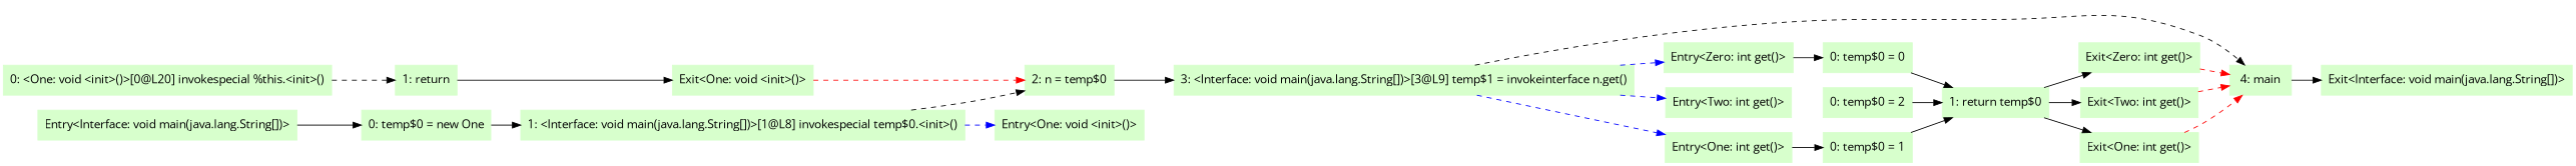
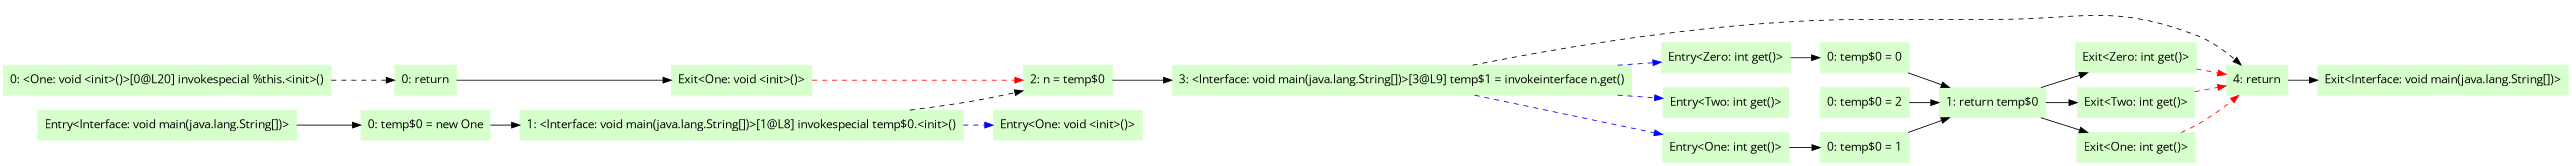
  digraph {
    fontname="Open Sans"
    rankdir=LR
    node [color=".3 .2 1.0" fontname="Open Sans" shape=box style=filled]
    edge [fontname="Open Sans"]
    "Entry<Zero: int get()>"
    "0: temp$0 = 0"
    "1: return temp$0"
    "Exit<Zero: int get()>"
    "Exit<Two: int get()>"
    "Exit<One: int get()>"
-   "4: return" [label="4: main"]
+   "4: return"
    "Exit<Interface: void main(java.lang.String[])>"
    "0: <One: void <init>()>[0@L20] invokespecial %this.<init>()"
-   "1: return"
+   "1: return" [label="0: return"]
    "Exit<One: void <init>()>"
    "2: n = temp$0"
    "3: <Interface: void main(java.lang.String[])>[3@L9] temp$1 = invokeinterface n.get()"
    "0: temp$0 = 2"
    "Entry<Interface: void main(java.lang.String[])>"
    "0: temp$0 = new One"
    "1: <Interface: void main(java.lang.String[])>[1@L8] invokespecial temp$0.<init>()"
    "Entry<One: void <init>()>"
    "Entry<Two: int get()>"
    "Entry<One: int get()>"
    "0: temp$0 = 1"
    "Entry<Zero: int get()>" -> "0: temp$0 = 0"
    "0: temp$0 = 0" -> "1: return temp$0"
    "1: return temp$0" -> "Exit<Zero: int get()>"
    "1: return temp$0" -> "Exit<Two: int get()>"
    "1: return temp$0" -> "Exit<One: int get()>"
    "Exit<Zero: int get()>" -> "4: return" [color=red style=dashed]
    "Exit<Two: int get()>" -> "4: return" [color=red style=dashed]
    "Exit<One: int get()>" -> "4: return" [color=red style=dashed]
    "4: return" -> "Exit<Interface: void main(java.lang.String[])>"
    "0: <One: void <init>()>[0@L20] invokespecial %this.<init>()" -> "1: return" [style=dashed]
    "1: return" -> "Exit<One: void <init>()>"
    "Exit<One: void <init>()>" -> "2: n = temp$0" [color=red style=dashed]
    "2: n = temp$0" -> "3: <Interface: void main(java.lang.String[])>[3@L9] temp$1 = invokeinterface n.get()"
    "3: <Interface: void main(java.lang.String[])>[3@L9] temp$1 = invokeinterface n.get()" -> "Entry<Zero: int get()>" [color=blue style=dashed]
    "3: <Interface: void main(java.lang.String[])>[3@L9] temp$1 = invokeinterface n.get()" -> "4: return" [style=dashed]
    "3: <Interface: void main(java.lang.String[])>[3@L9] temp$1 = invokeinterface n.get()" -> "Entry<Two: int get()>" [color=blue style=dashed]
    "3: <Interface: void main(java.lang.String[])>[3@L9] temp$1 = invokeinterface n.get()" -> "Entry<One: int get()>" [color=blue style=dashed]
    "0: temp$0 = 2" -> "1: return temp$0"
    "Entry<Interface: void main(java.lang.String[])>" -> "0: temp$0 = new One"
    "0: temp$0 = new One" -> "1: <Interface: void main(java.lang.String[])>[1@L8] invokespecial temp$0.<init>()"
    "1: <Interface: void main(java.lang.String[])>[1@L8] invokespecial temp$0.<init>()" -> "2: n = temp$0" [style=dashed]
    "1: <Interface: void main(java.lang.String[])>[1@L8] invokespecial temp$0.<init>()" -> "Entry<One: void <init>()>" [color=blue style=dashed]
    "Entry<One: int get()>" -> "0: temp$0 = 1"
    "0: temp$0 = 1" -> "1: return temp$0"
  }
